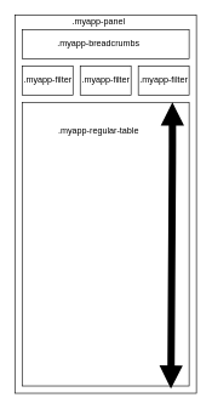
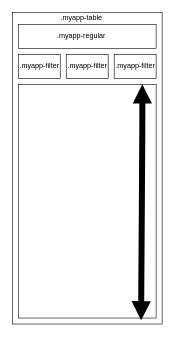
  <mxCell id="0" />
  <mxCell id="1" parent="0" />
  <mxCell id="2" value="" style="whiteSpace=wrap;html=1;" vertex="1" parent="1"><mxGeometry x="20" y="20" width="250" height="520" as="geometry" /></mxCell>
  <mxCell id="3" value="" style="rounded=0;whiteSpace=wrap;html=1;" vertex="1" parent="1"><mxGeometry x="30" y="40" width="230" height="40" as="geometry" /></mxCell>
  <mxCell id="4" value="" style="rounded=0;whiteSpace=wrap;html=1;" vertex="1" parent="1"><mxGeometry x="30" y="90" width="70" height="40" as="geometry" /></mxCell>
  <mxCell id="5" value="" style="rounded=0;whiteSpace=wrap;html=1;" vertex="1" parent="1"><mxGeometry x="110" y="90" width="70" height="40" as="geometry" /></mxCell>
  <mxCell id="6" value="" style="rounded=0;whiteSpace=wrap;html=1;" vertex="1" parent="1"><mxGeometry x="190" y="90" width="70" height="40" as="geometry" /></mxCell>
  <mxCell id="7" value="" style="rounded=0;whiteSpace=wrap;html=1;" vertex="1" parent="1"><mxGeometry x="30" y="140" width="230" height="390" as="geometry" /></mxCell>
  <mxCell id="8" value="" style="endArrow=block;startArrow=block;html=1;exitX=0.5;exitY=0;exitDx=0;exitDy=0;entryX=0.891;entryY=1.01;entryDx=0;entryDy=0;strokeWidth=10;startFill=1;endFill=1;entryPerimeter=0;" edge="1" parent="1" target="7"><mxGeometry width="50" height="50" relative="1" as="geometry"><mxPoint x="237" y="140" as="sourcePoint" /><mxPoint x="237" y="520" as="targetPoint" /><Array as="points"><mxPoint x="237" y="210" /></Array></mxGeometry></mxCell>
- <mxCell id="9" value=".myapp-panel" style="text;html=1;resizable=0;autosize=1;align=center;verticalAlign=middle;points=[];fillColor=none;strokeColor=none;rounded=0;" vertex="1" parent="1"><mxGeometry x="90" y="20" width="90" height="20" as="geometry" /></mxCell>
- <mxCell id="10" value=".myapp-breadcrumbs" style="text;html=1;resizable=0;autosize=1;align=center;verticalAlign=middle;points=[];fillColor=none;strokeColor=none;rounded=0;" vertex="1" parent="1"><mxGeometry x="70" y="50" width="130" height="20" as="geometry" /></mxCell>
+ <mxCell id="9" value=".myapp-table" style="text;html=1;resizable=0;autosize=1;align=center;verticalAlign=middle;points=[];fillColor=none;strokeColor=none;rounded=0;" vertex="1" parent="1"><mxGeometry x="90" y="20" width="90" height="20" as="geometry" /></mxCell>
+ <mxCell id="10" value=".myapp-regular" style="text;html=1;resizable=0;autosize=1;align=center;verticalAlign=middle;points=[];fillColor=none;strokeColor=none;rounded=0;" vertex="1" parent="1"><mxGeometry x="70" y="50" width="130" height="20" as="geometry" /></mxCell>
  <mxCell id="11" value="&lt;div&gt;.myapp-filter&lt;/div&gt;" style="text;html=1;resizable=0;autosize=1;align=center;verticalAlign=middle;points=[];fillColor=none;strokeColor=none;rounded=0;" vertex="1" parent="1"><mxGeometry x="105" y="100" width="80" height="20" as="geometry" /></mxCell>
  <mxCell id="12" value="&lt;div&gt;.myapp-filter&lt;/div&gt;" style="text;html=1;resizable=0;autosize=1;align=center;verticalAlign=middle;points=[];fillColor=none;strokeColor=none;rounded=0;" vertex="1" parent="1"><mxGeometry x="185" y="100" width="80" height="20" as="geometry" /></mxCell>
  <mxCell id="13" value="&lt;div&gt;.myapp-filter&lt;/div&gt;" style="text;html=1;resizable=0;autosize=1;align=center;verticalAlign=middle;points=[];fillColor=none;strokeColor=none;rounded=0;" vertex="1" parent="1"><mxGeometry x="25" y="100" width="80" height="20" as="geometry" /></mxCell>
- <mxCell id="14" value="&lt;div&gt;.myapp-regular-table&lt;/div&gt;" style="text;html=1;resizable=0;autosize=1;align=center;verticalAlign=middle;points=[];fillColor=none;strokeColor=none;rounded=0;" vertex="1" parent="1"><mxGeometry x="70" y="170" width="130" height="20" as="geometry" /></mxCell>
